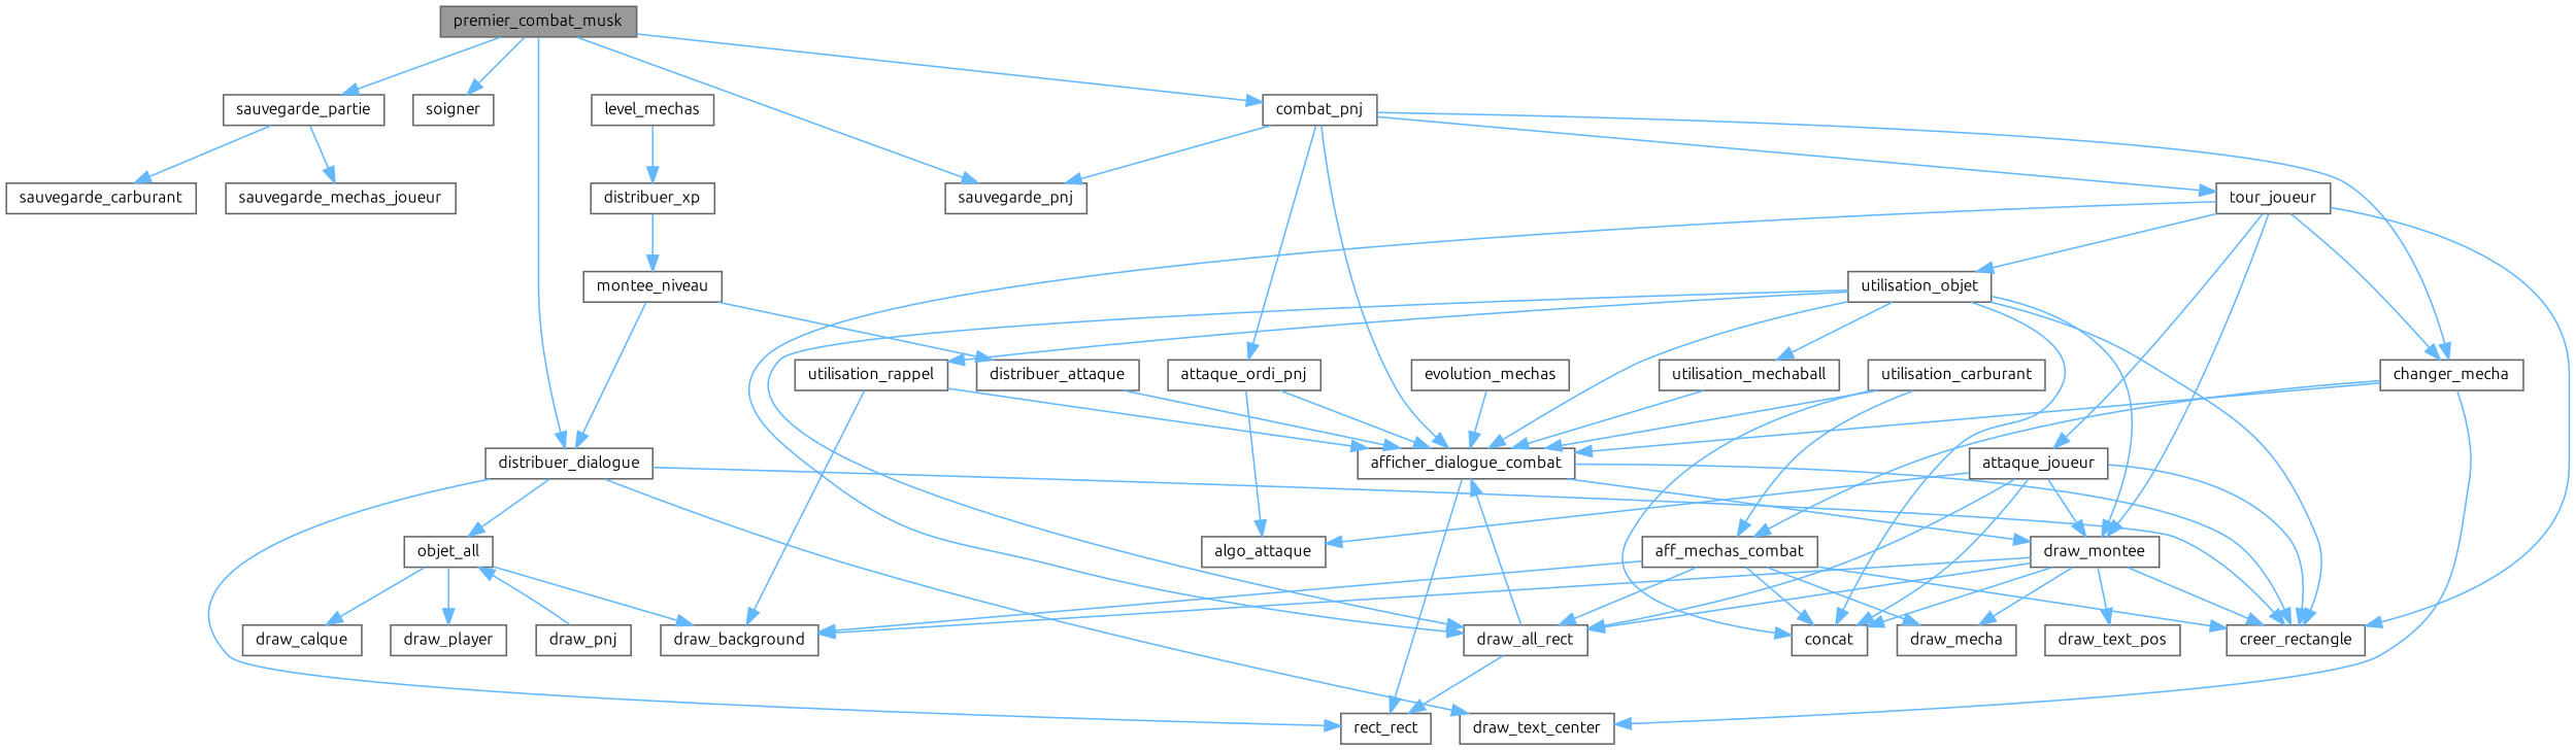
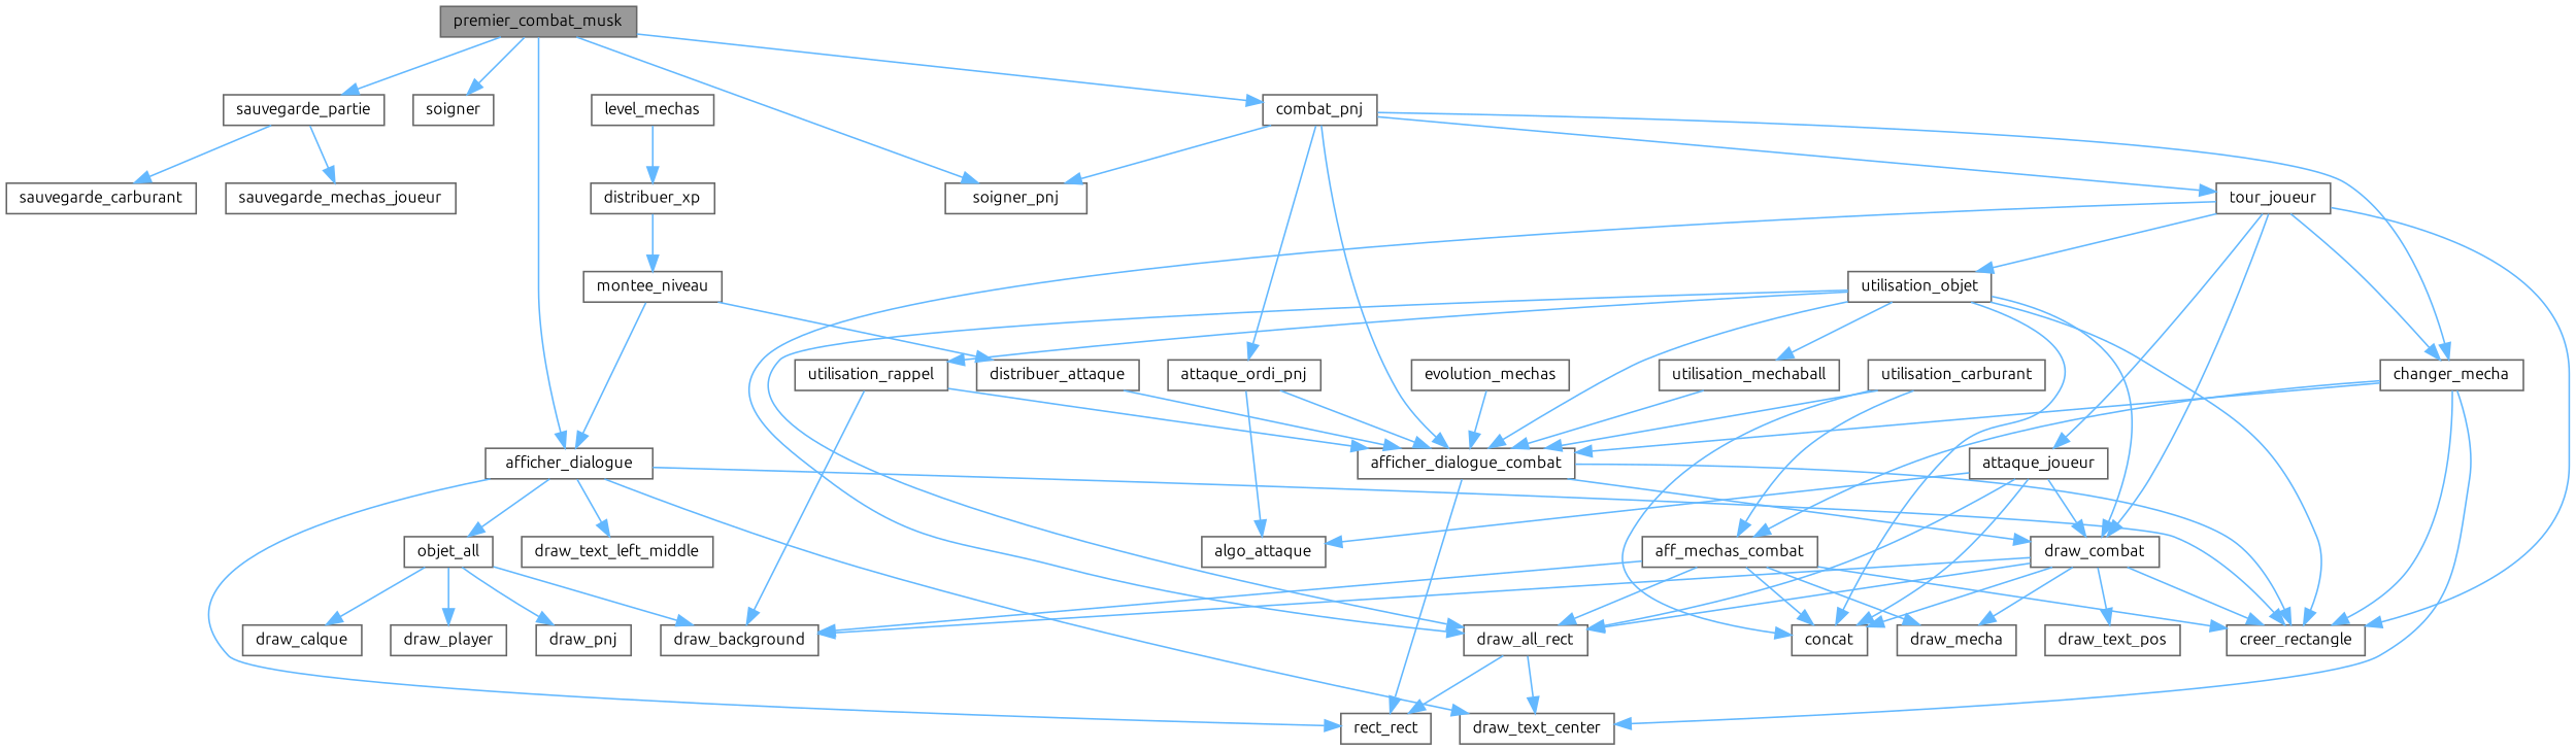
  digraph {
    fontname=Ubuntu
    rankdir=TB
    node [color=grey40 fillcolor=white fontname=Ubuntu fontsize=10 shape=box style=filled]
    edge [color=steelblue1 fontname=Ubuntu fontsize=10 labelfontname=Helvetica labelfontsize=10 style=solid]
    n1 [color=gray40 fillcolor=grey60 fontcolor=black height=0.2 label=premier_combat_musk width=0.4]
-   n2 [height=0.2 label=distribuer_dialogue width=0.4]
+   n2 [height=0.2 label=afficher_dialogue width=0.4]
    n3 [height=0.2 label=combat_pnj width=0.4]
-   n4 [height=0.2 label=sauvegarde_pnj width=0.4]
+   n4 [height=0.2 label=soigner_pnj width=0.4]
    n5 [height=0.2 label=sauvegarde_partie width=0.4]
    n6 [height=0.2 label=soigner width=0.4]
    n7 [height=0.2 label=creer_rectangle width=0.4]
    n8 [height=0.2 label=objet_all width=0.4]
    n9 [height=0.2 label=rect_rect width=0.4]
    n10 [height=0.2 label=draw_text_center width=0.4]
+   n11 [height=0.2 label=draw_text_left_middle width=0.4]
    n12 [height=0.2 label=afficher_dialogue_combat width=0.4]
    n13 [height=0.2 label=attaque_ordi_pnj width=0.4]
    n14 [height=0.2 label=changer_mecha width=0.4]
    n15 [height=0.2 label=tour_joueur width=0.4]
    n16 [height=0.2 label=sauvegarde_carburant width=0.4]
    n17 [height=0.2 label=sauvegarde_mechas_joueur width=0.4]
    n18 [height=0.2 label=draw_background width=0.4]
    n19 [height=0.2 label=draw_calque width=0.4]
    n20 [height=0.2 label=draw_player width=0.4]
    n21 [height=0.2 label=draw_pnj width=0.4]
-   n22 [height=0.2 label=draw_montee width=0.4]
+   n22 [height=0.2 label=draw_combat width=0.4]
    n23 [height=0.2 label=algo_attaque width=0.4]
    n24 [height=0.2 label=aff_mechas_combat width=0.4]
    n25 [height=0.2 label=level_mechas width=0.4]
    n26 [height=0.2 label=distribuer_xp width=0.4]
    n27 [height=0.2 label=draw_all_rect width=0.4]
    n28 [height=0.2 label=attaque_joueur width=0.4]
    n29 [height=0.2 label=utilisation_objet width=0.4]
    n30 [height=0.2 label=concat width=0.4]
    n31 [height=0.2 label=draw_mecha width=0.4]
    n32 [height=0.2 label=draw_text_pos width=0.4]
    n33 [height=0.2 label=montee_niveau width=0.4]
    n34 [height=0.2 label=distribuer_attaque width=0.4]
    n35 [height=0.2 label=evolution_mechas width=0.4]
    n36 [height=0.2 label=utilisation_mechaball width=0.4]
    n37 [height=0.2 label=utilisation_rappel width=0.4]
    n38 [height=0.2 label=utilisation_carburant width=0.4]
    n1 -> n2
    n1 -> n3
    n1 -> n4
    n1 -> n5
    n1 -> n6
    n2 -> n7
    n2 -> n8
    n2 -> n9
    n2 -> n10
+   n2 -> n11
    n3 -> n4
    n3 -> n12
    n3 -> n13
    n3 -> n14
    n3 -> n15
    n5 -> n16
    n5 -> n17
    n8 -> n18
    n8 -> n19
    n8 -> n20
-   n21 -> n8
+   n8 -> n21
    n12 -> n7
    n12 -> n9
    n12 -> n22
    n13 -> n12
    n13 -> n23
    n14 -> n10
    n14 -> n12
    n14 -> n24
    n15 -> n7
    n15 -> n14
    n15 -> n22
    n15 -> n27
    n15 -> n28
    n15 -> n29
    n22 -> n7
    n22 -> n18
    n22 -> n27
    n22 -> n30
    n22 -> n31
    n22 -> n32
    n24 -> n7
    n24 -> n18
    n24 -> n27
    n24 -> n30
    n24 -> n31
    n25 -> n26
    n26 -> n33
    n27 -> n9
-   n27 -> n12
-   n28 -> n7
+   n27 -> n10
+   n14 -> n7
    n28 -> n22
    n28 -> n23
    n28 -> n27
    n28 -> n30
    n29 -> n7
    n29 -> n12
    n29 -> n22
    n29 -> n27
    n29 -> n30
    n29 -> n36
    n29 -> n37
    n33 -> n2
    n33 -> n34
    n34 -> n12
    n35 -> n12
    n36 -> n12
    n37 -> n12
    n37 -> n18
    n38 -> n12
    n38 -> n24
    n38 -> n30
  }
